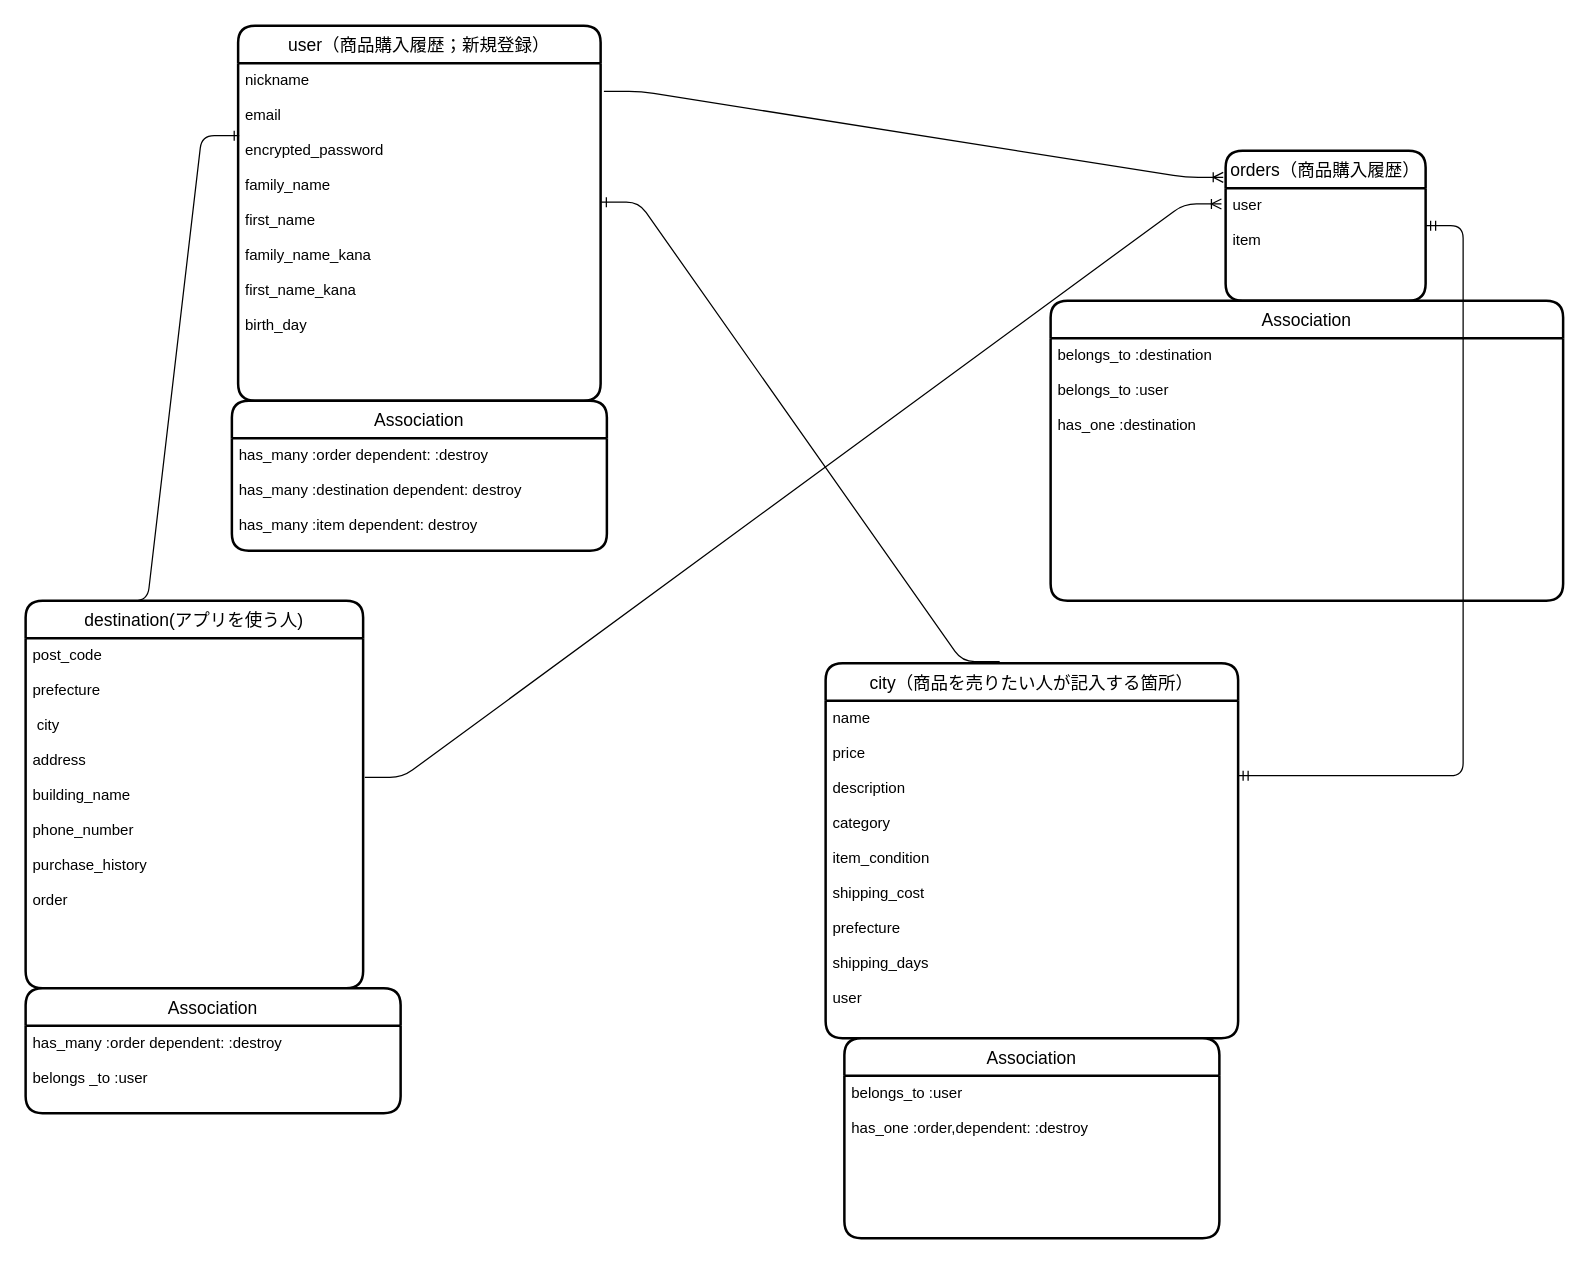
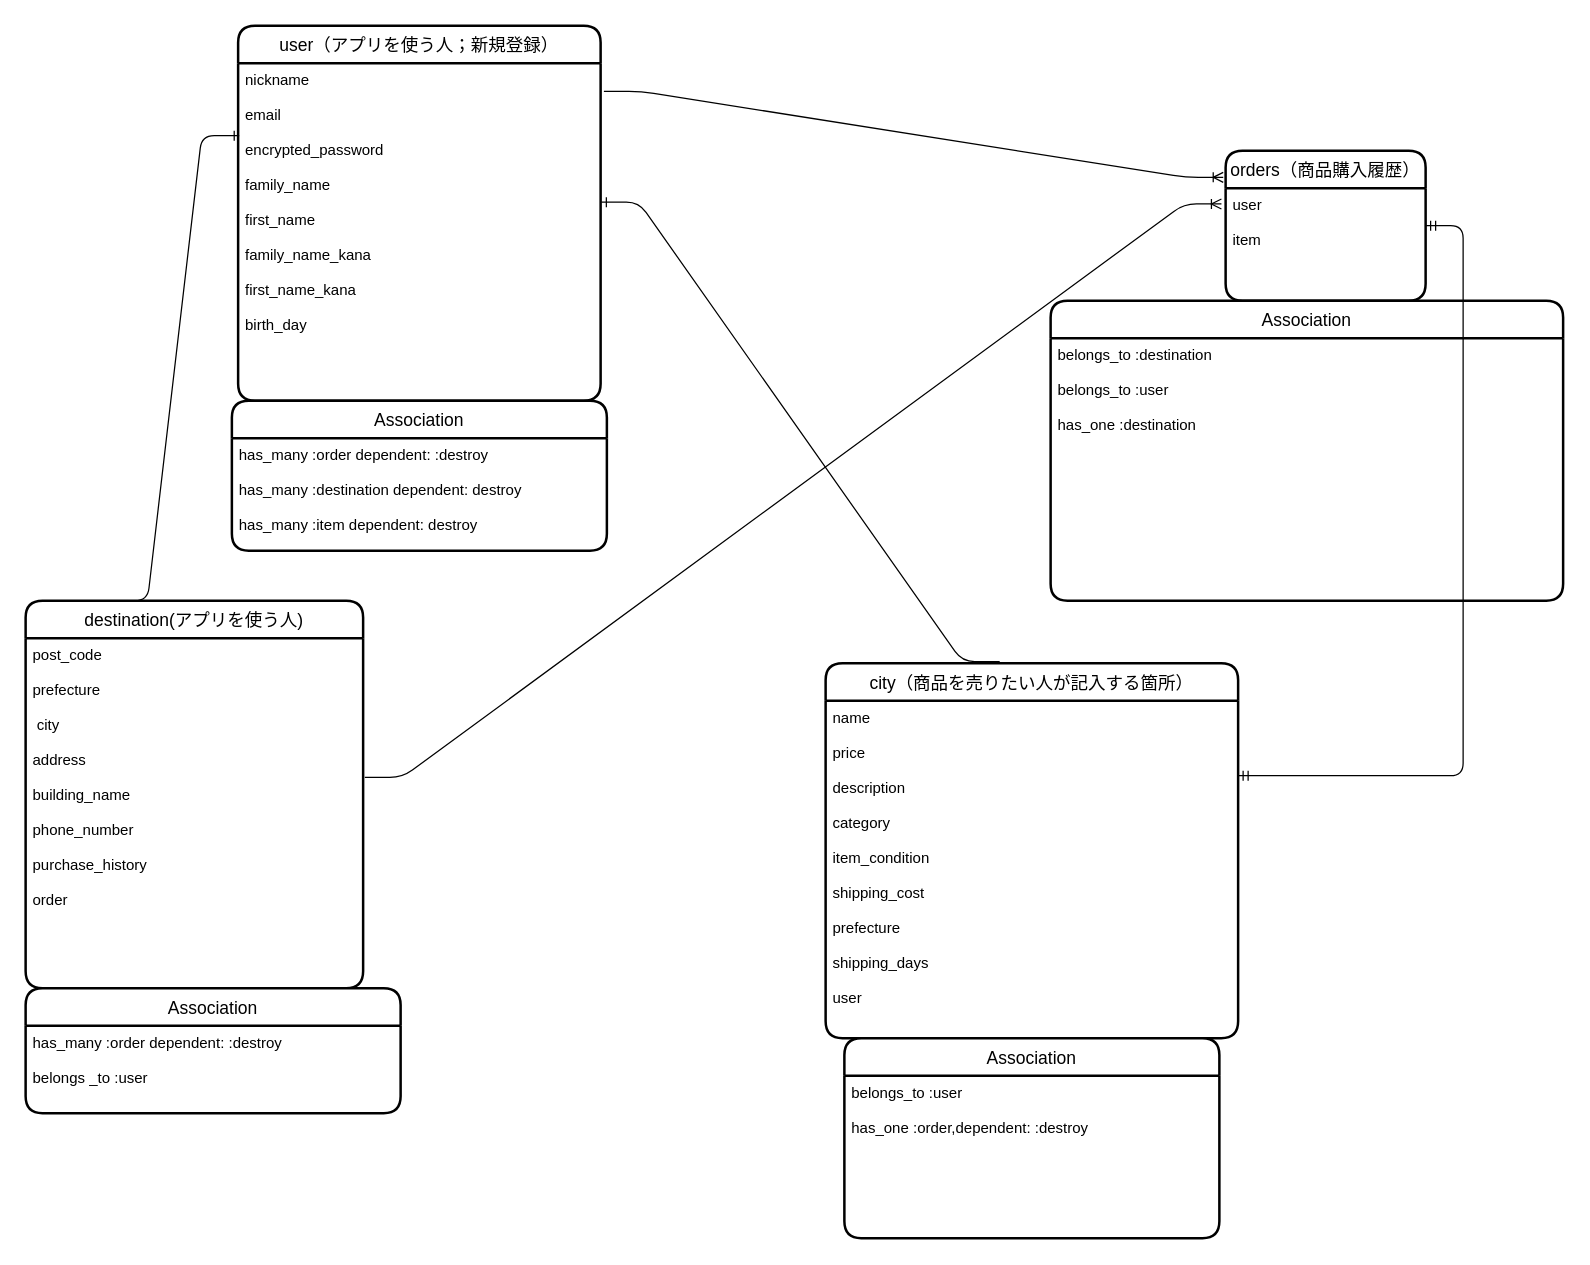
  <mxCell id="0" />
  <mxCell id="1" parent="0" />
  <mxCell id="2" value="orders（商品購入履歴）" style="swimlane;childLayout=stackLayout;horizontal=1;startSize=30;horizontalStack=0;rounded=1;fontSize=14;fontStyle=0;strokeWidth=2;resizeParent=0;resizeLast=1;shadow=0;dashed=0;align=center;" parent="1" vertex="1"><mxGeometry x="980" y="120" width="160" height="120" as="geometry" /></mxCell>
  <mxCell id="3" value="user&#10;&#10;item" style="align=left;strokeColor=none;fillColor=none;spacingLeft=4;fontSize=12;verticalAlign=top;resizable=0;rotatable=0;part=1;" parent="2" vertex="1"><mxGeometry y="30" width="160" height="90" as="geometry" /></mxCell>
  <mxCell id="4" value="city（商品を売りたい人が記入する箇所）" style="swimlane;childLayout=stackLayout;horizontal=1;startSize=30;horizontalStack=0;rounded=1;fontSize=14;fontStyle=0;strokeWidth=2;resizeParent=0;resizeLast=1;shadow=0;dashed=0;align=center;" parent="1" vertex="1"><mxGeometry x="660" y="530" width="330" height="300" as="geometry" /></mxCell>
  <mxCell id="5" value="name&#10;&#10;price&#10;&#10;description&#10;&#10;category           &#10;&#10;item_condition&#10;     &#10;shipping_cost&#10;&#10;prefecture&#10;&#10;shipping_days&#10; &#10;user               &#10;&#10;&#10;&#10;" style="align=left;strokeColor=none;fillColor=none;spacingLeft=4;fontSize=12;verticalAlign=top;resizable=0;rotatable=0;part=1;" parent="4" vertex="1"><mxGeometry y="30" width="330" height="270" as="geometry" /></mxCell>
  <mxCell id="6" value="destination(アプリを使う人)" style="swimlane;childLayout=stackLayout;horizontal=1;startSize=30;horizontalStack=0;rounded=1;fontSize=14;fontStyle=0;strokeWidth=2;resizeParent=0;resizeLast=1;shadow=0;dashed=0;align=center;" parent="1" vertex="1"><mxGeometry x="20" y="480" width="270" height="310" as="geometry" /></mxCell>
  <mxCell id="7" value="post_code&#10;&#10;prefecture&#10;&#10; city  &#10;&#10;address &#10;          &#10;building_name&#10;      &#10;phone_number&#10;      &#10;purchase_history&#10;&#10;order&#10;&#10;&#10;&#10;&#10;" style="align=left;strokeColor=none;fillColor=none;spacingLeft=4;fontSize=12;verticalAlign=top;resizable=0;rotatable=0;part=1;" parent="6" vertex="1"><mxGeometry y="30" width="270" height="280" as="geometry" /></mxCell>
- <mxCell id="8" value="user（商品購入履歴；新規登録）" style="swimlane;childLayout=stackLayout;horizontal=1;startSize=30;horizontalStack=0;rounded=1;fontSize=14;fontStyle=0;strokeWidth=2;resizeParent=0;resizeLast=1;shadow=0;dashed=0;align=center;" parent="1" vertex="1"><mxGeometry x="190" y="20" width="290" height="300" as="geometry" /></mxCell>
+ <mxCell id="8" value="user（アプリを使う人；新規登録）" style="swimlane;childLayout=stackLayout;horizontal=1;startSize=30;horizontalStack=0;rounded=1;fontSize=14;fontStyle=0;strokeWidth=2;resizeParent=0;resizeLast=1;shadow=0;dashed=0;align=center;" parent="1" vertex="1"><mxGeometry x="190" y="20" width="290" height="300" as="geometry" /></mxCell>
  <mxCell id="9" value="nickname&#10;&#10;email&#10;&#10;encrypted_password&#10;&#10;family_name&#10;&#10;first_name&#10;&#10;family_name_kana&#10;&#10;first_name_kana&#10;&#10;birth_day&#10;&#10;" style="align=left;strokeColor=none;fillColor=none;spacingLeft=4;fontSize=12;verticalAlign=top;resizable=0;rotatable=0;part=1;" parent="8" vertex="1"><mxGeometry y="30" width="290" height="270" as="geometry" /></mxCell>
  <mxCell id="10" value="Association" style="swimlane;childLayout=stackLayout;horizontal=1;startSize=30;horizontalStack=0;rounded=1;fontSize=14;fontStyle=0;strokeWidth=2;resizeParent=0;resizeLast=1;shadow=0;dashed=0;align=center;" parent="1" vertex="1"><mxGeometry x="185" y="320" width="300" height="120" as="geometry" /></mxCell>
  <mxCell id="11" value="has_many :order dependent: :destroy&#10;&#10;has_many :destination dependent: destroy&#10;&#10;has_many :item dependent: destroy" style="align=left;strokeColor=none;fillColor=none;spacingLeft=4;fontSize=12;verticalAlign=top;resizable=0;rotatable=0;part=1;" parent="10" vertex="1"><mxGeometry y="30" width="300" height="90" as="geometry" /></mxCell>
  <mxCell id="12" value="Association" style="swimlane;childLayout=stackLayout;horizontal=1;startSize=30;horizontalStack=0;rounded=1;fontSize=14;fontStyle=0;strokeWidth=2;resizeParent=0;resizeLast=1;shadow=0;dashed=0;align=center;" parent="1" vertex="1"><mxGeometry x="840" y="240" width="410" height="240" as="geometry" /></mxCell>
  <mxCell id="13" value="belongs_to :destination&#10;&#10;belongs_to :user&#10;&#10;has_one :destination&#10;" style="align=left;strokeColor=none;fillColor=none;spacingLeft=4;fontSize=12;verticalAlign=top;resizable=0;rotatable=0;part=1;" parent="12" vertex="1"><mxGeometry y="30" width="410" height="210" as="geometry" /></mxCell>
  <mxCell id="14" value="Association" style="swimlane;childLayout=stackLayout;horizontal=1;startSize=30;horizontalStack=0;rounded=1;fontSize=14;fontStyle=0;strokeWidth=2;resizeParent=0;resizeLast=1;shadow=0;dashed=0;align=center;" parent="1" vertex="1"><mxGeometry x="675" y="830" width="300" height="160" as="geometry" /></mxCell>
  <mxCell id="15" value="belongs_to :user &#10;&#10;has_one :order,dependent: :destroy" style="align=left;strokeColor=none;fillColor=none;spacingLeft=4;fontSize=12;verticalAlign=top;resizable=0;rotatable=0;part=1;" parent="14" vertex="1"><mxGeometry y="30" width="300" height="130" as="geometry" /></mxCell>
  <mxCell id="16" value="" style="edgeStyle=entityRelationEdgeStyle;fontSize=12;html=1;endArrow=ERoneToMany;exitX=1.009;exitY=0.084;exitDx=0;exitDy=0;exitPerimeter=0;entryX=-0.012;entryY=0.178;entryDx=0;entryDy=0;entryPerimeter=0;" edge="1" parent="1" source="9" target="2"><mxGeometry width="100" height="100" relative="1" as="geometry"><mxPoint x="650" y="230" as="sourcePoint" /><mxPoint x="750" y="130" as="targetPoint" /></mxGeometry></mxCell>
  <mxCell id="17" value="" style="edgeStyle=entityRelationEdgeStyle;fontSize=12;html=1;endArrow=ERone;endFill=1;exitX=0.422;exitY=-0.004;exitDx=0;exitDy=0;exitPerimeter=0;entryX=1.002;entryY=0.412;entryDx=0;entryDy=0;entryPerimeter=0;" edge="1" parent="1" source="4" target="9"><mxGeometry width="100" height="100" relative="1" as="geometry"><mxPoint x="750" y="490" as="sourcePoint" /><mxPoint x="850" y="390" as="targetPoint" /></mxGeometry></mxCell>
  <mxCell id="18" value="" style="edgeStyle=entityRelationEdgeStyle;fontSize=12;html=1;endArrow=ERmandOne;startArrow=ERmandOne;" edge="1" parent="1" target="2"><mxGeometry width="100" height="100" relative="1" as="geometry"><mxPoint x="990" y="620" as="sourcePoint" /><mxPoint x="1090" y="520" as="targetPoint" /></mxGeometry></mxCell>
  <mxCell id="19" value="" style="edgeStyle=entityRelationEdgeStyle;fontSize=12;html=1;endArrow=ERoneToMany;exitX=1.005;exitY=0.398;exitDx=0;exitDy=0;exitPerimeter=0;entryX=-0.021;entryY=0.141;entryDx=0;entryDy=0;entryPerimeter=0;" edge="1" parent="1" source="7" target="3"><mxGeometry width="100" height="100" relative="1" as="geometry"><mxPoint x="560" y="610" as="sourcePoint" /><mxPoint x="660" y="510" as="targetPoint" /></mxGeometry></mxCell>
  <mxCell id="20" value="Association" style="swimlane;childLayout=stackLayout;horizontal=1;startSize=30;horizontalStack=0;rounded=1;fontSize=14;fontStyle=0;strokeWidth=2;resizeParent=0;resizeLast=1;shadow=0;dashed=0;align=center;" vertex="1" parent="1"><mxGeometry x="20" y="790" width="300" height="100" as="geometry" /></mxCell>
  <mxCell id="21" value="has_many :order dependent: :destroy&#10;&#10;belongs _to :user" style="align=left;strokeColor=none;fillColor=none;spacingLeft=4;fontSize=12;verticalAlign=top;resizable=0;rotatable=0;part=1;" vertex="1" parent="20"><mxGeometry y="30" width="300" height="70" as="geometry" /></mxCell>
  <mxCell id="22" value="" style="edgeStyle=entityRelationEdgeStyle;fontSize=12;html=1;endArrow=ERone;endFill=1;entryX=0.003;entryY=0.215;entryDx=0;entryDy=0;entryPerimeter=0;exitX=0.25;exitY=0;exitDx=0;exitDy=0;" edge="1" parent="1" source="6" target="9"><mxGeometry width="100" height="100" relative="1" as="geometry"><mxPoint x="80" y="460" as="sourcePoint" /><mxPoint x="-308.68" y="-97.56" as="targetPoint" /></mxGeometry></mxCell>
